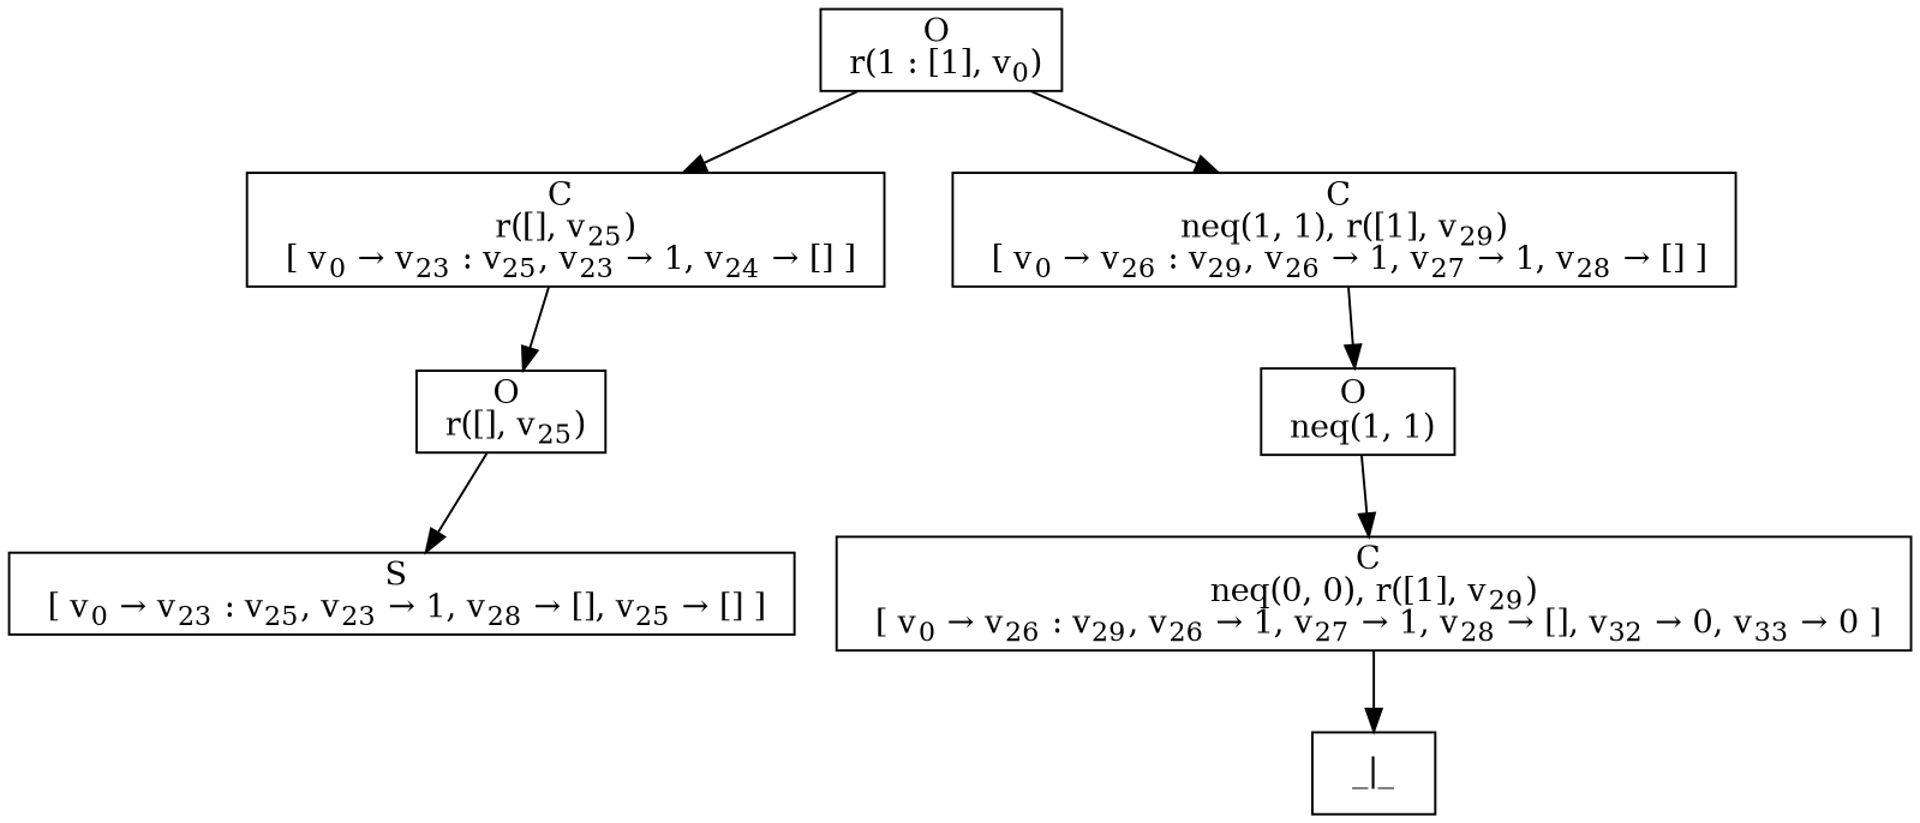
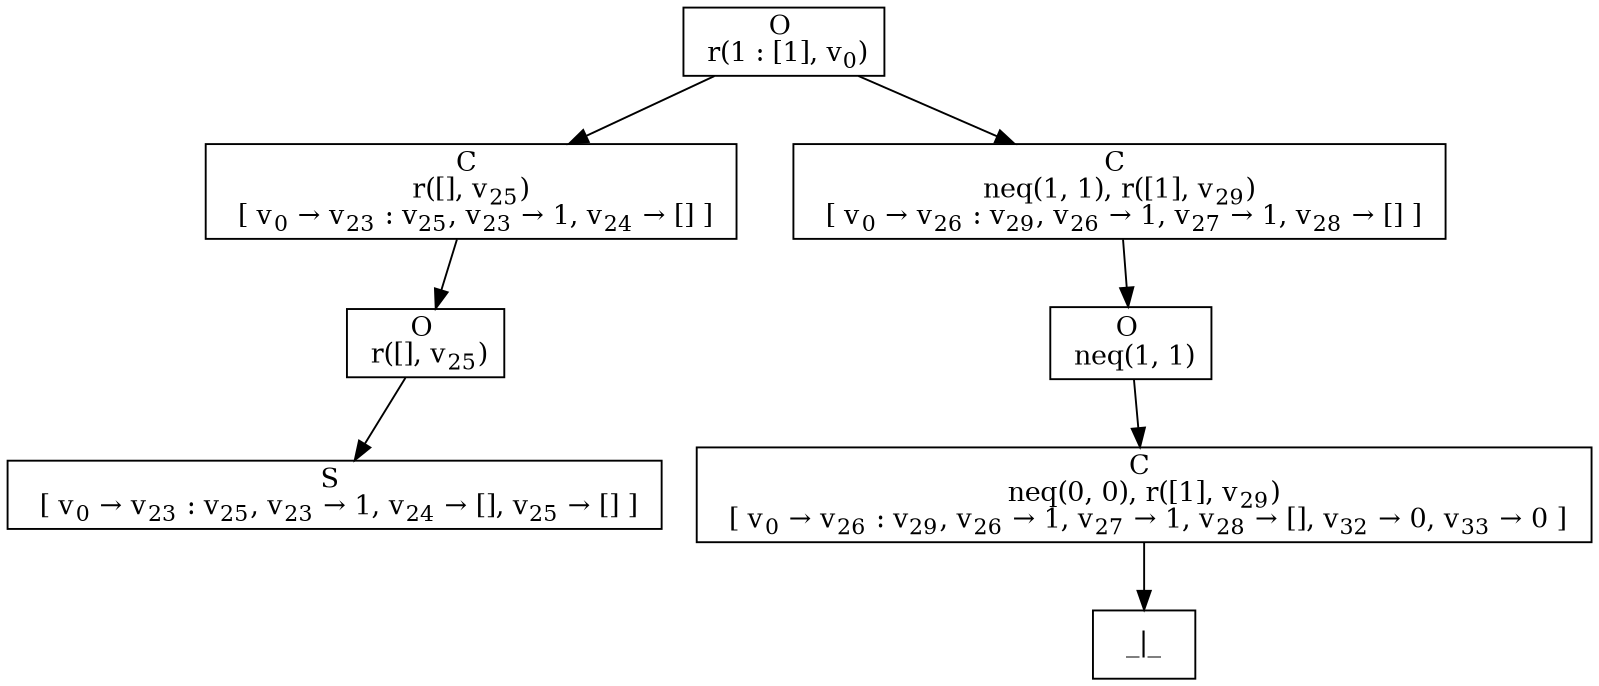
  digraph {
    rankdir=TB
    node [fillcolor=white shape=box style=filled]
    n1 [label=<O <BR/> r(1 : [1], v<SUB>0</SUB>)>]
    n2 [label=<C <BR/> r([], v<SUB>25</SUB>) <BR/>  [ v<SUB>0</SUB> &rarr; v<SUB>23</SUB> : v<SUB>25</SUB>, v<SUB>23</SUB> &rarr; 1, v<SUB>24</SUB> &rarr; [] ] >]
    n3 [label=<C <BR/> neq(1, 1), r([1], v<SUB>29</SUB>) <BR/>  [ v<SUB>0</SUB> &rarr; v<SUB>26</SUB> : v<SUB>29</SUB>, v<SUB>26</SUB> &rarr; 1, v<SUB>27</SUB> &rarr; 1, v<SUB>28</SUB> &rarr; [] ] >]
    n4 [label=<O <BR/> r([], v<SUB>25</SUB>)>]
    n5 [label=<O <BR/> neq(1, 1)>]
-   n6 [label=<S <BR/>  [ v<SUB>0</SUB> &rarr; v<SUB>23</SUB> : v<SUB>25</SUB>, v<SUB>23</SUB> &rarr; 1, v<SUB>28</SUB> &rarr; [], v<SUB>25</SUB> &rarr; [] ] >]
+   n6 [label=<S <BR/>  [ v<SUB>0</SUB> &rarr; v<SUB>23</SUB> : v<SUB>25</SUB>, v<SUB>23</SUB> &rarr; 1, v<SUB>24</SUB> &rarr; [], v<SUB>25</SUB> &rarr; [] ] >]
    n7 [label=<C <BR/> neq(0, 0), r([1], v<SUB>29</SUB>) <BR/>  [ v<SUB>0</SUB> &rarr; v<SUB>26</SUB> : v<SUB>29</SUB>, v<SUB>26</SUB> &rarr; 1, v<SUB>27</SUB> &rarr; 1, v<SUB>28</SUB> &rarr; [], v<SUB>32</SUB> &rarr; 0, v<SUB>33</SUB> &rarr; 0 ] >]
    n8 [label=<_|_>]
    n1 -> n2
    n1 -> n3
    n2 -> n4
    n3 -> n5
    n4 -> n6
    n5 -> n7
    n7 -> n8
  }
